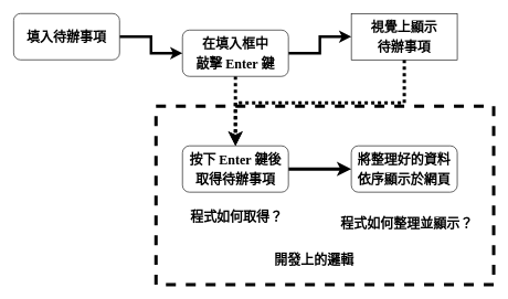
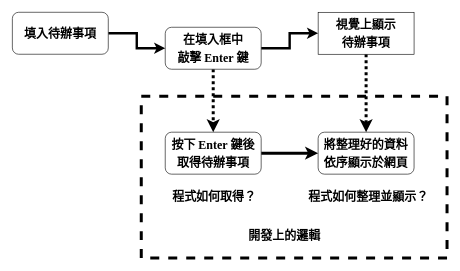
  <mxCell id="0" />
  <mxCell id="1" parent="0" />
  <mxCell id="2" value="" style="rounded=0;whiteSpace=wrap;html=1;fillColor=none;strokeWidth=5;dashed=1;" parent="1" vertex="1"><mxGeometry x="235" y="160" width="510" height="270" as="geometry" /></mxCell>
  <mxCell id="3" style="edgeStyle=orthogonalEdgeStyle;rounded=0;orthogonalLoop=1;jettySize=auto;html=1;exitX=1;exitY=0.5;exitDx=0;exitDy=0;strokeWidth=4;" parent="1" source="5" target="9" edge="1"><mxGeometry relative="1" as="geometry" /></mxCell>
  <mxCell id="4" style="edgeStyle=orthogonalEdgeStyle;rounded=0;orthogonalLoop=1;jettySize=auto;html=1;exitX=0.5;exitY=1;exitDx=0;exitDy=0;entryX=0.5;entryY=0;entryDx=0;entryDy=0;dashed=1;dashPattern=1 1;strokeWidth=5;" parent="1" source="5" target="11" edge="1"><mxGeometry relative="1" as="geometry" /></mxCell>
  <mxCell id="5" value="&lt;span style=&quot;font-size: 20px&quot;&gt;在填入框中&lt;br&gt;敲擊 Enter 鍵&lt;br&gt;&lt;/span&gt;" style="rounded=1;whiteSpace=wrap;html=1;fontFamily=微軟正黑體;fontSize=24;fontStyle=1;" parent="1" vertex="1"><mxGeometry x="275" y="45" width="160" height="70" as="geometry" /></mxCell>
  <mxCell id="6" style="edgeStyle=orthogonalEdgeStyle;rounded=0;orthogonalLoop=1;jettySize=auto;html=1;exitX=1;exitY=0.5;exitDx=0;exitDy=0;entryX=0;entryY=0.5;entryDx=0;entryDy=0;strokeWidth=4;" parent="1" source="7" target="5" edge="1"><mxGeometry relative="1" as="geometry" /></mxCell>
  <mxCell id="7" value="&lt;span style=&quot;font-size: 20px&quot;&gt;填入待辦事項&lt;/span&gt;" style="rounded=1;whiteSpace=wrap;html=1;fontFamily=微軟正黑體;fontSize=24;fontStyle=1;" parent="1" vertex="1"><mxGeometry x="20" y="20" width="160" height="70" as="geometry" /></mxCell>
- <mxCell id="8" style="edgeStyle=orthogonalEdgeStyle;rounded=0;orthogonalLoop=1;jettySize=auto;html=1;exitX=0.5;exitY=1;exitDx=0;exitDy=0;dashed=1;dashPattern=1 1;strokeWidth=5;" parent="1" source="9" target="11" edge="1"><mxGeometry relative="1" as="geometry" /></mxCell>
+ <mxCell id="8" style="edgeStyle=orthogonalEdgeStyle;rounded=0;orthogonalLoop=1;jettySize=auto;html=1;exitX=0.5;exitY=1;exitDx=0;exitDy=0;entryX=0.5;entryY=0;entryDx=0;entryDy=0;dashed=1;dashPattern=1 1;strokeWidth=5;" parent="1" source="9" target="12" edge="1"><mxGeometry relative="1" as="geometry" /></mxCell>
  <mxCell id="9" value="&lt;span style=&quot;font-size: 20px&quot;&gt;視覺上顯示&lt;br&gt;待辦事項&lt;br&gt;&lt;/span&gt;" style="whiteSpace=wrap;html=1;fontFamily=微軟正黑體;fontSize=24;fontStyle=1;rounded=0;" parent="1" vertex="1"><mxGeometry x="530" y="20" width="160" height="70" as="geometry" /></mxCell>
  <mxCell id="10" style="edgeStyle=orthogonalEdgeStyle;rounded=0;orthogonalLoop=1;jettySize=auto;html=1;exitX=1;exitY=0.5;exitDx=0;exitDy=0;entryX=0;entryY=0.5;entryDx=0;entryDy=0;strokeWidth=5;" parent="1" source="11" target="12" edge="1"><mxGeometry relative="1" as="geometry" /></mxCell>
  <mxCell id="11" value="&lt;span style=&quot;font-size: 20px&quot;&gt;按下 Enter 鍵後取得待辦事項&lt;br&gt;&lt;/span&gt;" style="rounded=1;whiteSpace=wrap;html=1;fontFamily=微軟正黑體;fontSize=24;fontStyle=1;" parent="1" vertex="1"><mxGeometry x="275" y="220" width="160" height="70" as="geometry" /></mxCell>
  <mxCell id="12" value="&lt;span style=&quot;font-size: 20px&quot;&gt;將整理好的資料&lt;br&gt;依序顯示於網頁&lt;br&gt;&lt;/span&gt;" style="rounded=1;whiteSpace=wrap;html=1;fontFamily=微軟正黑體;fontSize=24;fontStyle=1;" parent="1" vertex="1"><mxGeometry x="530" y="220" width="160" height="70" as="geometry" /></mxCell>
  <mxCell id="13" value="&lt;span style=&quot;font-size: 20px&quot;&gt;&lt;b&gt;開發上的邏輯&lt;/b&gt;&lt;/span&gt;" style="text;whiteSpace=wrap;html=1;" parent="1" vertex="1"><mxGeometry x="412" y="375" width="150" height="30" as="geometry" /></mxCell>
  <mxCell id="14" value="&lt;span style=&quot;font-size: 20px&quot;&gt;&lt;b&gt;程式如何取得？&lt;/b&gt;&lt;/span&gt;" style="text;whiteSpace=wrap;html=1;" parent="1" vertex="1"><mxGeometry x="285" y="310" width="150" height="30" as="geometry" /></mxCell>
- <mxCell id="15" value="&lt;span style=&quot;font-size: 20px&quot;&gt;&lt;b&gt;程式如何整理並顯示？&lt;/b&gt;&lt;/span&gt;" style="text;whiteSpace=wrap;html=1;" parent="1" vertex="1"><mxGeometry x="512" y="320" width="210" height="30" as="geometry" /></mxCell>
+ <mxCell id="15" value="&lt;span style=&quot;font-size: 20px&quot;&gt;&lt;b&gt;程式如何整理並顯示？&lt;/b&gt;&lt;/span&gt;" style="text;whiteSpace=wrap;html=1;" parent="1" vertex="1"><mxGeometry x="512" y="310" width="210" height="30" as="geometry" /></mxCell>
